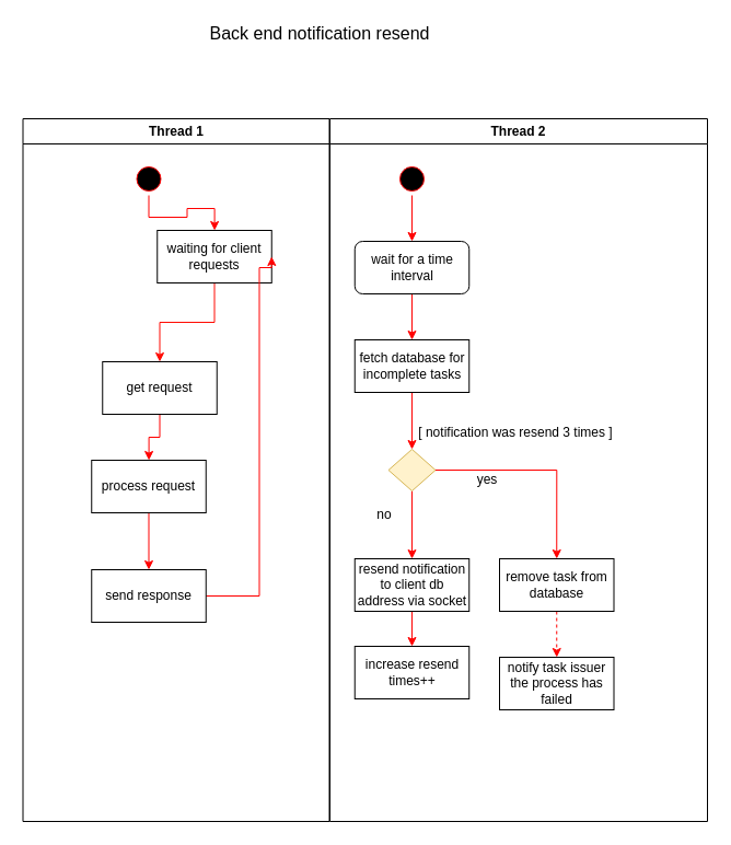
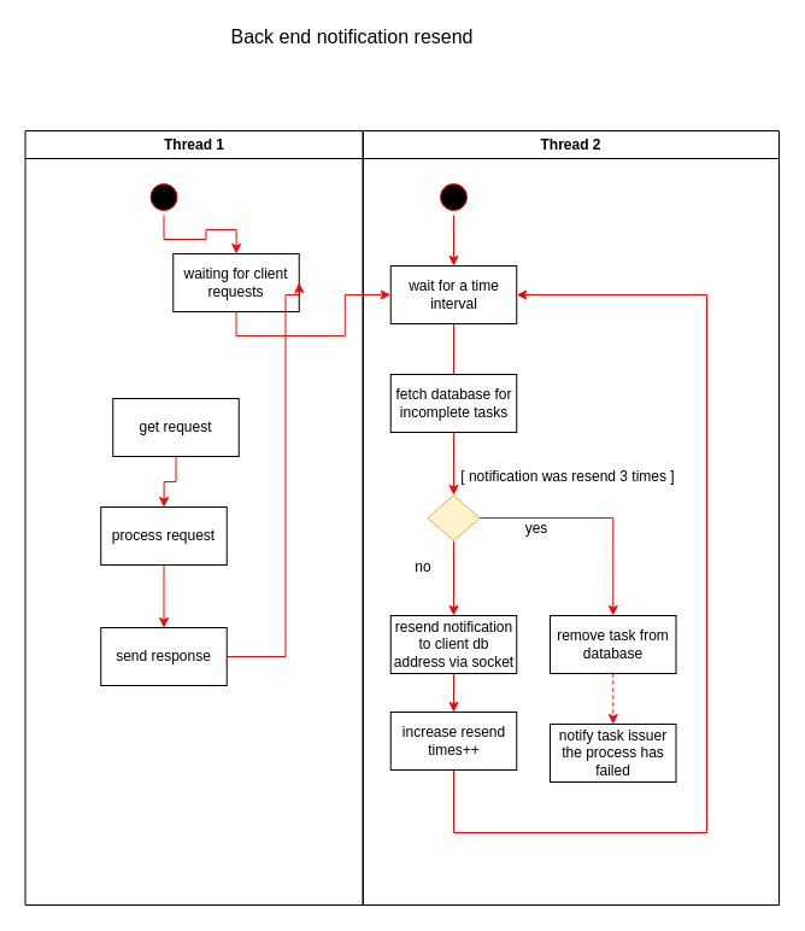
  <mxCell id="0" />
  <mxCell id="1" parent="0" />
  <mxCell id="2" value="Thread 1" style="swimlane;whiteSpace=wrap" parent="1" vertex="1"><mxGeometry x="20.5" y="108" width="280" height="642" as="geometry" /></mxCell>
  <mxCell id="3" style="edgeStyle=orthogonalEdgeStyle;rounded=0;orthogonalLoop=1;jettySize=auto;html=1;exitX=0.5;exitY=1;exitDx=0;exitDy=0;strokeColor=#FF0000;" edge="1" parent="2" source="4" target="6"><mxGeometry relative="1" as="geometry" /></mxCell>
  <mxCell id="4" value="" style="ellipse;shape=startState;fillColor=#000000;strokeColor=#ff0000;" parent="2" vertex="1"><mxGeometry x="100" y="40" width="30" height="30" as="geometry" /></mxCell>
- <mxCell id="5" style="edgeStyle=orthogonalEdgeStyle;rounded=0;orthogonalLoop=1;jettySize=auto;html=1;exitX=0.5;exitY=1;exitDx=0;exitDy=0;entryX=0.5;entryY=0;entryDx=0;entryDy=0;strokeColor=#FF0B03;" edge="1" parent="2" source="6" target="8"><mxGeometry relative="1" as="geometry" /></mxCell>
+ <mxCell id="5" style="edgeStyle=orthogonalEdgeStyle;rounded=0;orthogonalLoop=1;jettySize=auto;html=1;exitX=0.5;exitY=1;exitDx=0;exitDy=0;strokeColor=#FF0B03;" edge="1" parent="2" source="6" target="17"><mxGeometry relative="1" as="geometry" /></mxCell>
  <mxCell id="6" value="waiting for client requests" style="rounded=0;whiteSpace=wrap;html=1;" vertex="1" parent="2"><mxGeometry x="122.75" y="102" width="104.5" height="48" as="geometry" /></mxCell>
  <mxCell id="7" style="edgeStyle=orthogonalEdgeStyle;rounded=0;orthogonalLoop=1;jettySize=auto;html=1;exitX=0.5;exitY=1;exitDx=0;exitDy=0;strokeColor=#FF0000;" edge="1" parent="2" source="8" target="10"><mxGeometry relative="1" as="geometry" /></mxCell>
  <mxCell id="8" value="get request" style="rounded=0;whiteSpace=wrap;html=1;" vertex="1" parent="2"><mxGeometry x="72.75" y="222" width="104.5" height="48" as="geometry" /></mxCell>
  <mxCell id="9" style="edgeStyle=orthogonalEdgeStyle;rounded=0;orthogonalLoop=1;jettySize=auto;html=1;exitX=0.5;exitY=1;exitDx=0;exitDy=0;entryX=0.5;entryY=0;entryDx=0;entryDy=0;strokeColor=#FF0000;" edge="1" parent="2" source="10" target="12"><mxGeometry relative="1" as="geometry" /></mxCell>
  <mxCell id="10" value="process request" style="rounded=0;whiteSpace=wrap;html=1;" vertex="1" parent="2"><mxGeometry x="62.75" y="312" width="104.5" height="48" as="geometry" /></mxCell>
  <mxCell id="11" style="edgeStyle=orthogonalEdgeStyle;rounded=0;orthogonalLoop=1;jettySize=auto;html=1;exitX=1;exitY=0.5;exitDx=0;exitDy=0;entryX=1;entryY=0.5;entryDx=0;entryDy=0;strokeColor=#FF0000;" edge="1" parent="2" source="12" target="6"><mxGeometry relative="1" as="geometry"><Array as="points"><mxPoint x="216" y="436" /><mxPoint x="216" y="136" /></Array></mxGeometry></mxCell>
  <mxCell id="12" value="send response" style="rounded=0;whiteSpace=wrap;html=1;" vertex="1" parent="2"><mxGeometry x="62.75" y="412" width="104.5" height="48" as="geometry" /></mxCell>
  <mxCell id="13" value="Thread 2" style="swimlane;whiteSpace=wrap" parent="1" vertex="1"><mxGeometry x="301" y="108" width="345" height="642" as="geometry" /></mxCell>
  <mxCell id="14" style="edgeStyle=orthogonalEdgeStyle;rounded=0;orthogonalLoop=1;jettySize=auto;html=1;exitX=0.5;exitY=1;exitDx=0;exitDy=0;entryX=0.5;entryY=0;entryDx=0;entryDy=0;strokeColor=#FF0000;" edge="1" parent="13" source="15" target="17"><mxGeometry relative="1" as="geometry" /></mxCell>
  <mxCell id="15" value="" style="ellipse;shape=startState;fillColor=#000000;strokeColor=#ff0000;" parent="13" vertex="1"><mxGeometry x="60" y="40" width="30" height="30" as="geometry" /></mxCell>
- <mxCell id="16" style="edgeStyle=orthogonalEdgeStyle;rounded=0;orthogonalLoop=1;jettySize=auto;html=1;exitX=0.5;exitY=1;exitDx=0;exitDy=0;entryX=0.5;entryY=0;entryDx=0;entryDy=0;strokeColor=#FF0000;" edge="1" parent="13" source="17" target="19"><mxGeometry relative="1" as="geometry" /></mxCell>
- <mxCell id="17" value="wait for a time interval" style="whiteSpace=wrap;html=1;rounded=1;" vertex="1" parent="13"><mxGeometry x="22.75" y="112" width="104.5" height="48" as="geometry" /></mxCell>
+ <mxCell id="16" style="edgeStyle=orthogonalEdgeStyle;rounded=0;orthogonalLoop=1;jettySize=auto;html=1;exitX=0.5;exitY=1;exitDx=0;exitDy=0;entryX=0.5;entryY=0;entryDx=0;entryDy=0;strokeColor=#FF0000;endArrow=none;" edge="1" parent="13" source="17" target="19"><mxGeometry relative="1" as="geometry" /></mxCell>
+ <mxCell id="17" value="wait for a time interval" style="rounded=0;whiteSpace=wrap;html=1;" vertex="1" parent="13"><mxGeometry x="22.75" y="112" width="104.5" height="48" as="geometry" /></mxCell>
  <mxCell id="18" style="edgeStyle=orthogonalEdgeStyle;rounded=0;orthogonalLoop=1;jettySize=auto;html=1;exitX=0.5;exitY=1;exitDx=0;exitDy=0;entryX=0.5;entryY=0;entryDx=0;entryDy=0;strokeColor=#FF0000;" edge="1" parent="13" source="19" target="24"><mxGeometry relative="1" as="geometry"><mxPoint x="75" y="302" as="targetPoint" /></mxGeometry></mxCell>
  <mxCell id="19" value="fetch database for incomplete tasks" style="rounded=0;whiteSpace=wrap;html=1;" vertex="1" parent="13"><mxGeometry x="22.75" y="202" width="104.5" height="48" as="geometry" /></mxCell>
  <mxCell id="20" style="edgeStyle=orthogonalEdgeStyle;rounded=0;orthogonalLoop=1;jettySize=auto;html=1;exitX=0.5;exitY=1;exitDx=0;exitDy=0;entryX=0.5;entryY=0;entryDx=0;entryDy=0;strokeColor=#FF0000;" edge="1" parent="13" source="21" target="32"><mxGeometry relative="1" as="geometry" /></mxCell>
  <mxCell id="21" value="resend notification to client db address via socket" style="rounded=0;whiteSpace=wrap;html=1;" vertex="1" parent="13"><mxGeometry x="22.75" y="402" width="104.5" height="48" as="geometry" /></mxCell>
  <mxCell id="22" style="edgeStyle=orthogonalEdgeStyle;rounded=0;orthogonalLoop=1;jettySize=auto;html=1;exitX=0.5;exitY=1;exitDx=0;exitDy=0;entryX=0.5;entryY=0;entryDx=0;entryDy=0;strokeColor=#FF0000;" edge="1" parent="13" source="24" target="21"><mxGeometry relative="1" as="geometry" /></mxCell>
  <mxCell id="23" style="edgeStyle=orthogonalEdgeStyle;rounded=0;orthogonalLoop=1;jettySize=auto;html=1;exitX=1;exitY=0.5;exitDx=0;exitDy=0;entryX=0.5;entryY=0;entryDx=0;entryDy=0;strokeColor=#FF0000;" edge="1" parent="13" source="24" target="26"><mxGeometry relative="1" as="geometry" /></mxCell>
  <mxCell id="24" value="" style="rhombus;whiteSpace=wrap;html=1;fillColor=#fff2cc;strokeColor=#d6b656;" vertex="1" parent="13"><mxGeometry x="53.5" y="302" width="43" height="38" as="geometry" /></mxCell>
  <mxCell id="25" style="edgeStyle=orthogonalEdgeStyle;rounded=0;orthogonalLoop=1;jettySize=auto;html=1;exitX=0.5;exitY=1;exitDx=0;exitDy=0;entryX=0.5;entryY=0;entryDx=0;entryDy=0;strokeColor=#FF0000;dashed=1;" edge="1" parent="13" source="26" target="30"><mxGeometry relative="1" as="geometry" /></mxCell>
  <mxCell id="26" value="remove task from database" style="rounded=0;whiteSpace=wrap;html=1;" vertex="1" parent="13"><mxGeometry x="155" y="402" width="104.5" height="48" as="geometry" /></mxCell>
  <mxCell id="27" value="[ notification was resend 3 times ]" style="text;html=1;strokeColor=none;fillColor=none;align=center;verticalAlign=middle;whiteSpace=wrap;rounded=0;" vertex="1" parent="13"><mxGeometry x="79.5" y="277" width="180" height="20" as="geometry" /></mxCell>
  <mxCell id="28" value="yes" style="text;html=1;strokeColor=none;fillColor=none;align=center;verticalAlign=middle;whiteSpace=wrap;rounded=0;" vertex="1" parent="13"><mxGeometry x="53.5" y="320" width="180" height="20" as="geometry" /></mxCell>
  <mxCell id="29" value="no" style="text;html=1;strokeColor=none;fillColor=none;align=center;verticalAlign=middle;whiteSpace=wrap;rounded=0;" vertex="1" parent="13"><mxGeometry x="-40" y="352" width="180" height="20" as="geometry" /></mxCell>
  <mxCell id="30" value="notify task issuer the process has failed" style="rounded=0;whiteSpace=wrap;html=1;" vertex="1" parent="13"><mxGeometry x="155" y="492" width="104.5" height="48" as="geometry" /></mxCell>
+ <mxCell id="31" style="edgeStyle=orthogonalEdgeStyle;rounded=0;orthogonalLoop=1;jettySize=auto;html=1;exitX=0.5;exitY=1;exitDx=0;exitDy=0;entryX=1;entryY=0.5;entryDx=0;entryDy=0;strokeColor=#FF0000;" edge="1" parent="13" source="32" target="17"><mxGeometry relative="1" as="geometry"><Array as="points"><mxPoint x="75" y="582" /><mxPoint x="285" y="582" /><mxPoint x="285" y="136" /></Array></mxGeometry></mxCell>
  <mxCell id="32" value="increase resend times++" style="rounded=0;whiteSpace=wrap;html=1;" vertex="1" parent="13"><mxGeometry x="22.75" y="482" width="104.5" height="48" as="geometry" /></mxCell>
  <mxCell id="33" value="&lt;font style=&quot;font-size: 16px&quot;&gt;Back end notification resend&lt;/font&gt;" style="text;html=1;strokeColor=none;fillColor=none;align=center;verticalAlign=middle;whiteSpace=wrap;rounded=0;" vertex="1" parent="1"><mxGeometry x="176" y="20" width="232" height="20" as="geometry" /></mxCell>
